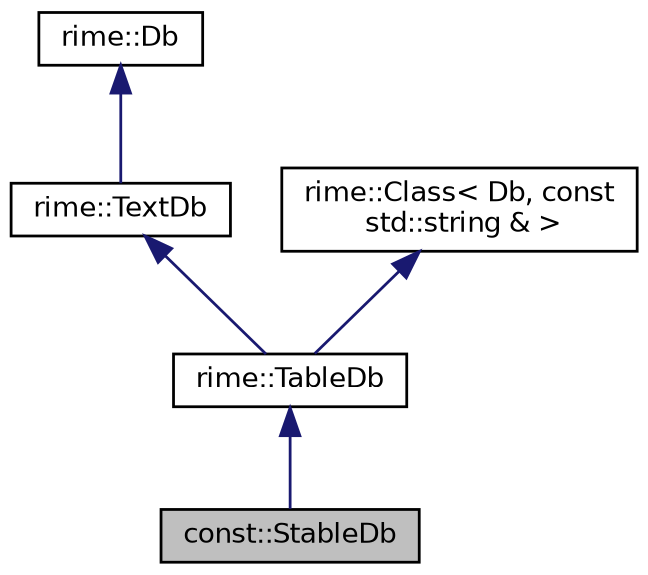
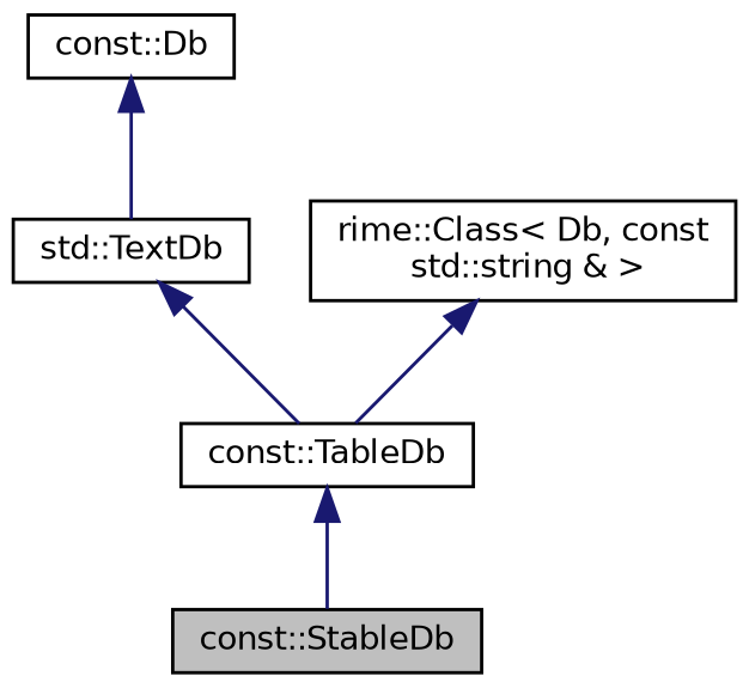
  digraph {
    node [color=black fillcolor=white fontname=Helvetica fontsize=10 shape=record style=filled]
    edge [color=midnightblue dir=back fontname=Helvetica fontsize=10 labelfontname=Helvetica labelfontsize=10 style=solid]
    n1 [fillcolor=grey75 fontcolor=black height=0.2 label="const::StableDb" width=0.4]
-   n2 [height=0.2 label="rime::TableDb" width=0.4]
-   n3 [height=0.2 label="rime::TextDb" width=0.4]
-   n4 [height=0.2 label="rime::Db" width=0.4]
+   n2 [height=0.2 label="const::TableDb" width=0.4]
+   n3 [height=0.2 label="std::TextDb" width=0.4]
+   n4 [height=0.2 label="const::Db" width=0.4]
    n5 [height=0.2 label="rime::Class\< Db, const\l std::string & \>" width=0.4]
    n2 -> n1
    n3 -> n2
    n4 -> n3
    n5 -> n2
  }
